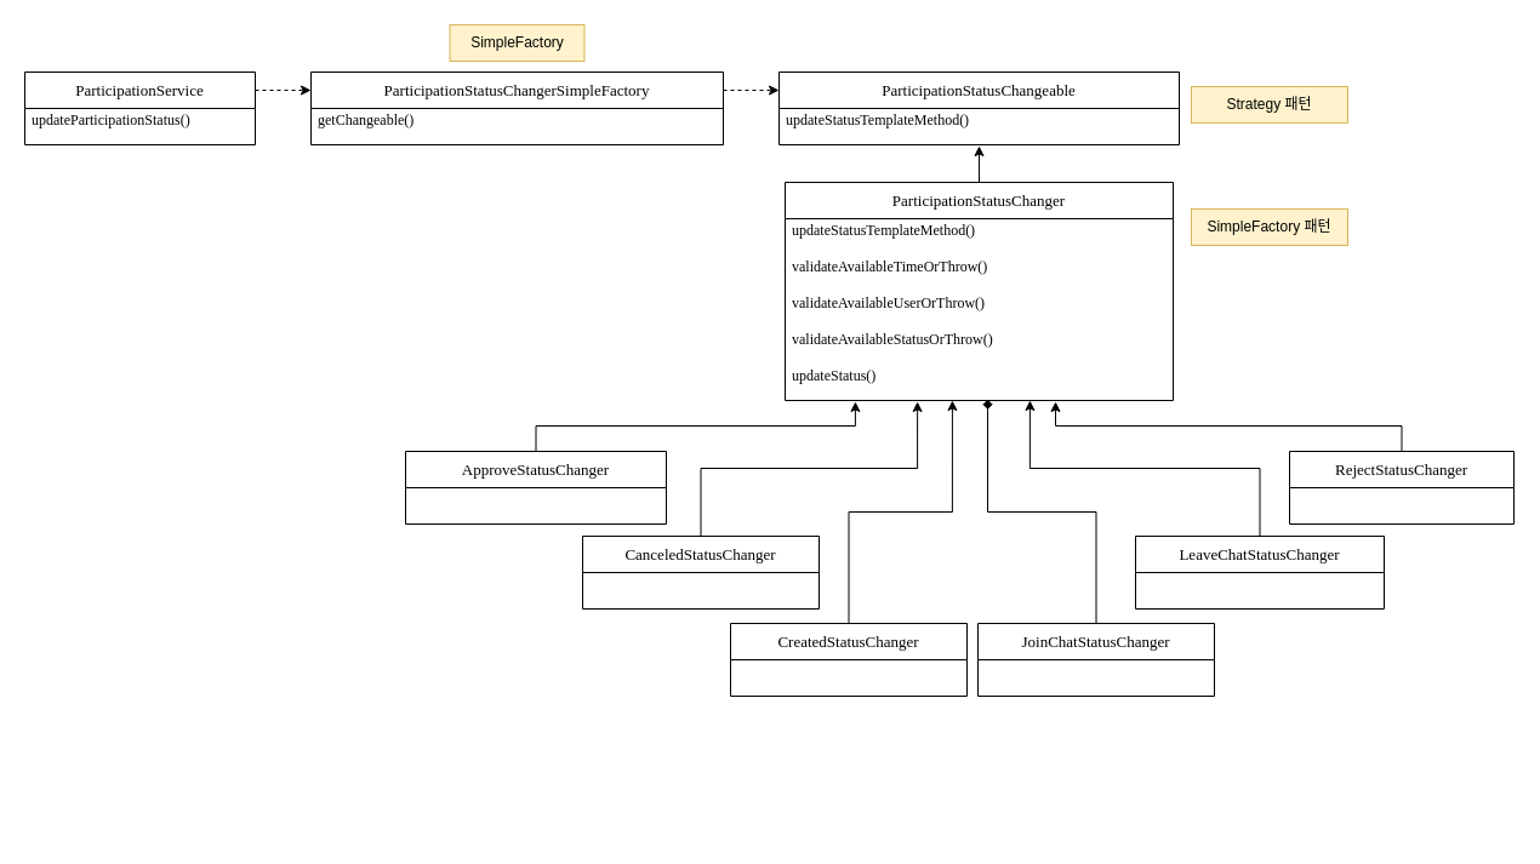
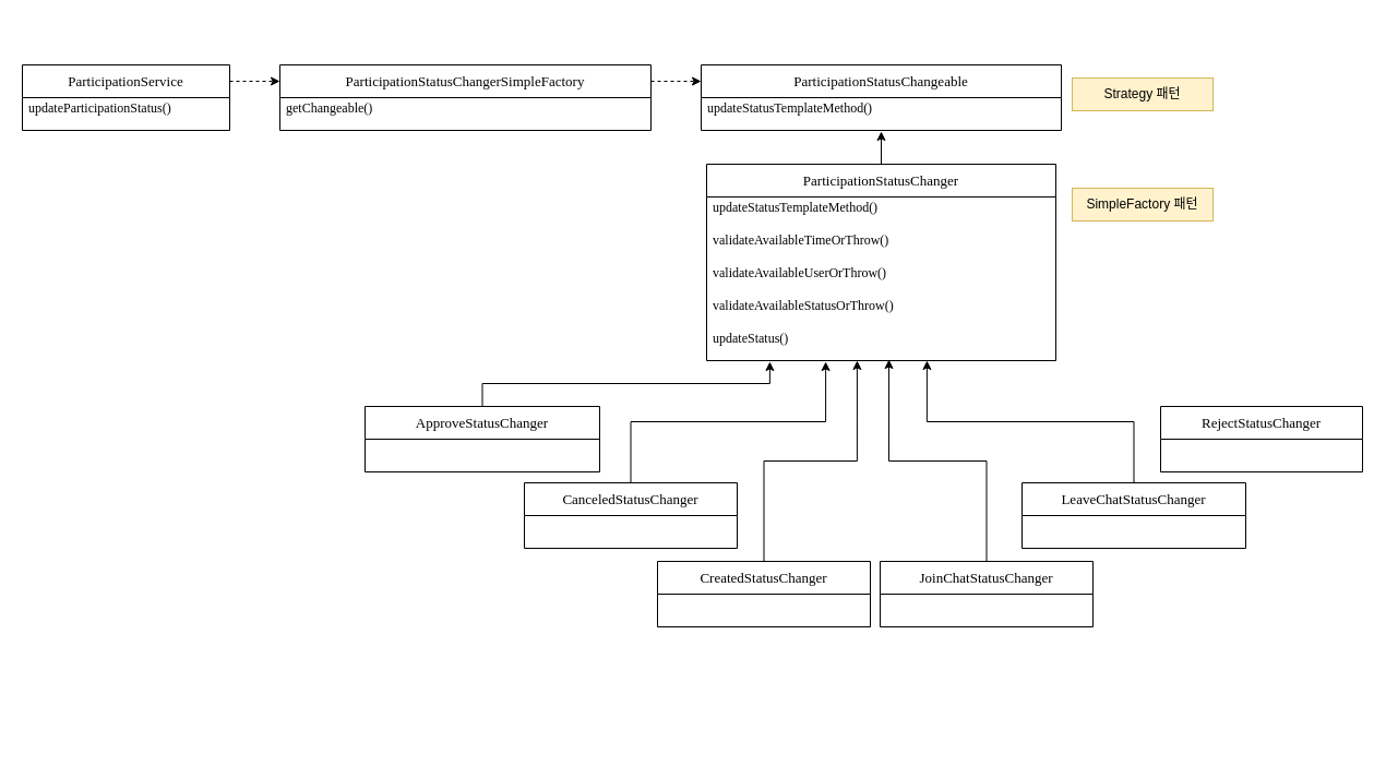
  <mxCell id="0" />
  <mxCell id="1" parent="0" />
  <mxCell id="2" style="edgeStyle=orthogonalEdgeStyle;rounded=0;orthogonalLoop=1;jettySize=auto;html=1;exitX=1;exitY=0.25;exitDx=0;exitDy=0;entryX=0;entryY=0.25;entryDx=0;entryDy=0;dashed=1;" edge="1" parent="1" source="3" target="6"><mxGeometry relative="1" as="geometry" /></mxCell>
  <mxCell id="3" value="&lt;div style=&quot;font-size: 13px;&quot;&gt;&lt;div style=&quot;font-size: 13px;&quot;&gt;ParticipationService&lt;/div&gt;&lt;/div&gt;" style="swimlane;fontStyle=0;childLayout=stackLayout;horizontal=1;startSize=30;horizontalStack=0;resizeParent=1;resizeParentMax=0;resizeLast=0;collapsible=1;marginBottom=0;whiteSpace=wrap;html=1;fontColor=default;labelBackgroundColor=none;fontSize=13;fontFamily=Verdana;" vertex="1" parent="1"><mxGeometry x="20" y="59" width="190" height="60" as="geometry" /></mxCell>
  <mxCell id="4" value="updateParticipationStatus()&lt;div style=&quot;padding: 0px; margin: 0px;&quot;&gt;&lt;br style=&quot;padding: 0px; margin: 0px; text-wrap: nowrap;&quot;&gt;&lt;/div&gt;" style="text;strokeColor=none;fillColor=none;align=left;verticalAlign=middle;spacingLeft=4;spacingRight=4;overflow=hidden;points=[[0,0.5],[1,0.5]];portConstraint=eastwest;rotatable=0;whiteSpace=wrap;html=1;fontFamily=Verdana;" vertex="1" parent="3"><mxGeometry y="30" width="190" height="30" as="geometry" /></mxCell>
  <mxCell id="5" style="edgeStyle=orthogonalEdgeStyle;rounded=0;orthogonalLoop=1;jettySize=auto;html=1;exitX=1;exitY=0.25;exitDx=0;exitDy=0;entryX=0;entryY=0.25;entryDx=0;entryDy=0;dashed=1;" edge="1" parent="1" source="6" target="8"><mxGeometry relative="1" as="geometry" /></mxCell>
  <mxCell id="6" value="&lt;div style=&quot;font-size: 13px;&quot;&gt;&lt;div style=&quot;font-size: 13px;&quot;&gt;&lt;div style=&quot;font-size: 13px;&quot;&gt;ParticipationStatusChangerSimpleFactory&lt;/div&gt;&lt;/div&gt;&lt;/div&gt;" style="swimlane;fontStyle=0;childLayout=stackLayout;horizontal=1;startSize=30;horizontalStack=0;resizeParent=1;resizeParentMax=0;resizeLast=0;collapsible=1;marginBottom=0;whiteSpace=wrap;html=1;labelBackgroundColor=none;fontColor=default;fontSize=13;fontFamily=Verdana;" vertex="1" parent="1"><mxGeometry x="256" y="59" width="340" height="60" as="geometry" /></mxCell>
  <mxCell id="7" value="getChangeable()&lt;div style=&quot;padding: 0px; margin: 0px;&quot;&gt;&lt;br style=&quot;padding: 0px; margin: 0px; text-wrap: nowrap;&quot;&gt;&lt;/div&gt;" style="text;strokeColor=none;fillColor=none;align=left;verticalAlign=middle;spacingLeft=4;spacingRight=4;overflow=hidden;points=[[0,0.5],[1,0.5]];portConstraint=eastwest;rotatable=0;whiteSpace=wrap;html=1;fontFamily=Verdana;" vertex="1" parent="6"><mxGeometry y="30" width="340" height="30" as="geometry" /></mxCell>
  <mxCell id="8" value="&lt;div style=&quot;font-size: 13px;&quot;&gt;&lt;div style=&quot;font-size: 13px;&quot;&gt;&lt;div style=&quot;font-size: 13px;&quot;&gt;ParticipationStatusChangeable&lt;/div&gt;&lt;/div&gt;&lt;/div&gt;" style="swimlane;fontStyle=0;childLayout=stackLayout;horizontal=1;startSize=30;horizontalStack=0;resizeParent=1;resizeParentMax=0;resizeLast=0;collapsible=1;marginBottom=0;whiteSpace=wrap;html=1;labelBackgroundColor=none;fontColor=default;fontSize=13;fontFamily=Verdana;" vertex="1" parent="1"><mxGeometry x="642" y="59" width="330" height="60" as="geometry" /></mxCell>
  <mxCell id="9" value="updateStatusTemplateMethod()&lt;div style=&quot;padding: 0px; margin: 0px;&quot;&gt;&lt;br style=&quot;padding: 0px; margin: 0px; text-wrap: nowrap;&quot;&gt;&lt;/div&gt;" style="text;strokeColor=none;fillColor=none;align=left;verticalAlign=middle;spacingLeft=4;spacingRight=4;overflow=hidden;points=[[0,0.5],[1,0.5]];portConstraint=eastwest;rotatable=0;whiteSpace=wrap;html=1;fontFamily=Verdana;" vertex="1" parent="8"><mxGeometry y="30" width="330" height="30" as="geometry" /></mxCell>
  <mxCell id="10" value="&lt;div style=&quot;font-size: 13px;&quot;&gt;&lt;div style=&quot;font-size: 13px;&quot;&gt;&lt;div style=&quot;font-size: 13px;&quot;&gt;ParticipationStatusChanger&lt;/div&gt;&lt;/div&gt;&lt;/div&gt;" style="swimlane;fontStyle=0;childLayout=stackLayout;horizontal=1;startSize=30;horizontalStack=0;resizeParent=1;resizeParentMax=0;resizeLast=0;collapsible=1;marginBottom=0;whiteSpace=wrap;html=1;labelBackgroundColor=none;fontColor=default;fontSize=13;fontFamily=Verdana;" vertex="1" parent="1"><mxGeometry x="647" y="150" width="320" height="180" as="geometry" /></mxCell>
  <mxCell id="11" value="&lt;div style=&quot;padding: 0px; margin: 0px;&quot;&gt;updateStatusTemplateMethod()&lt;div style=&quot;padding: 0px; margin: 0px;&quot;&gt;&lt;br style=&quot;text-wrap: nowrap; padding: 0px; margin: 0px;&quot;&gt;&lt;/div&gt;&lt;/div&gt;" style="text;strokeColor=none;fillColor=none;align=left;verticalAlign=middle;spacingLeft=4;spacingRight=4;overflow=hidden;points=[[0,0.5],[1,0.5]];portConstraint=eastwest;rotatable=0;whiteSpace=wrap;html=1;fontFamily=Verdana;" vertex="1" parent="10"><mxGeometry y="30" width="320" height="30" as="geometry" /></mxCell>
  <mxCell id="12" value="validateAvailableTimeOrThrow()&lt;div style=&quot;padding: 0px; margin: 0px;&quot;&gt;&lt;br style=&quot;padding: 0px; margin: 0px; text-wrap: nowrap;&quot;&gt;&lt;/div&gt;" style="text;strokeColor=none;fillColor=none;align=left;verticalAlign=middle;spacingLeft=4;spacingRight=4;overflow=hidden;points=[[0,0.5],[1,0.5]];portConstraint=eastwest;rotatable=0;whiteSpace=wrap;html=1;fontFamily=Verdana;" vertex="1" parent="10"><mxGeometry y="60" width="320" height="30" as="geometry" /></mxCell>
  <mxCell id="13" value="validateAvailableUserOrThrow()&lt;div style=&quot;padding: 0px; margin: 0px;&quot;&gt;&lt;br style=&quot;padding: 0px; margin: 0px; text-wrap: nowrap;&quot;&gt;&lt;/div&gt;" style="text;strokeColor=none;fillColor=none;align=left;verticalAlign=middle;spacingLeft=4;spacingRight=4;overflow=hidden;points=[[0,0.5],[1,0.5]];portConstraint=eastwest;rotatable=0;whiteSpace=wrap;html=1;fontFamily=Verdana;" vertex="1" parent="10"><mxGeometry y="90" width="320" height="30" as="geometry" /></mxCell>
  <mxCell id="14" value="validateAvailableStatusOrThrow()&lt;div style=&quot;padding: 0px; margin: 0px;&quot;&gt;&lt;br style=&quot;padding: 0px; margin: 0px; text-wrap: nowrap;&quot;&gt;&lt;/div&gt;" style="text;strokeColor=none;fillColor=none;align=left;verticalAlign=middle;spacingLeft=4;spacingRight=4;overflow=hidden;points=[[0,0.5],[1,0.5]];portConstraint=eastwest;rotatable=0;whiteSpace=wrap;html=1;fontFamily=Verdana;" vertex="1" parent="10"><mxGeometry y="120" width="320" height="30" as="geometry" /></mxCell>
  <mxCell id="15" value="updateStatus()&lt;div style=&quot;padding: 0px; margin: 0px;&quot;&gt;&lt;br style=&quot;padding: 0px; margin: 0px; text-wrap: nowrap;&quot;&gt;&lt;/div&gt;" style="text;strokeColor=none;fillColor=none;align=left;verticalAlign=middle;spacingLeft=4;spacingRight=4;overflow=hidden;points=[[0,0.5],[1,0.5]];portConstraint=eastwest;rotatable=0;whiteSpace=wrap;html=1;fontFamily=Verdana;" vertex="1" parent="10"><mxGeometry y="150" width="320" height="30" as="geometry" /></mxCell>
  <mxCell id="16" value="&lt;div style=&quot;font-size: 13px;&quot;&gt;&lt;div style=&quot;font-size: 13px;&quot;&gt;&lt;div style=&quot;font-size: 13px;&quot;&gt;ApproveStatusChanger&lt;/div&gt;&lt;/div&gt;&lt;/div&gt;" style="swimlane;fontStyle=0;childLayout=stackLayout;horizontal=1;startSize=30;horizontalStack=0;resizeParent=1;resizeParentMax=0;resizeLast=0;collapsible=1;marginBottom=0;whiteSpace=wrap;html=1;labelBackgroundColor=none;fontColor=default;fontSize=13;fontFamily=Verdana;" vertex="1" parent="1"><mxGeometry x="334" y="372" width="215" height="60" as="geometry" /></mxCell>
  <mxCell id="17" value="&lt;div style=&quot;padding: 0px; margin: 0px;&quot;&gt;&lt;br style=&quot;padding: 0px; margin: 0px; text-wrap: nowrap;&quot;&gt;&lt;/div&gt;" style="text;strokeColor=none;fillColor=none;align=left;verticalAlign=middle;spacingLeft=4;spacingRight=4;overflow=hidden;points=[[0,0.5],[1,0.5]];portConstraint=eastwest;rotatable=0;whiteSpace=wrap;html=1;fontFamily=Verdana;" vertex="1" parent="16"><mxGeometry y="30" width="215" height="30" as="geometry" /></mxCell>
  <mxCell id="18" value="&lt;div style=&quot;font-size: 13px;&quot;&gt;&lt;div style=&quot;font-size: 13px;&quot;&gt;&lt;div style=&quot;font-size: 13px;&quot;&gt;CanceledStatusChanger&lt;/div&gt;&lt;/div&gt;&lt;/div&gt;" style="swimlane;fontStyle=0;childLayout=stackLayout;horizontal=1;startSize=30;horizontalStack=0;resizeParent=1;resizeParentMax=0;resizeLast=0;collapsible=1;marginBottom=0;whiteSpace=wrap;html=1;labelBackgroundColor=none;fontColor=default;fontSize=13;fontFamily=Verdana;" vertex="1" parent="1"><mxGeometry x="480" y="442" width="195" height="60" as="geometry" /></mxCell>
  <mxCell id="19" value="&lt;div style=&quot;padding: 0px; margin: 0px;&quot;&gt;&lt;br style=&quot;padding: 0px; margin: 0px; text-wrap: nowrap;&quot;&gt;&lt;/div&gt;" style="text;strokeColor=none;fillColor=none;align=left;verticalAlign=middle;spacingLeft=4;spacingRight=4;overflow=hidden;points=[[0,0.5],[1,0.5]];portConstraint=eastwest;rotatable=0;whiteSpace=wrap;html=1;fontFamily=Verdana;" vertex="1" parent="18"><mxGeometry y="30" width="195" height="30" as="geometry" /></mxCell>
  <mxCell id="20" value="&lt;div style=&quot;font-size: 13px;&quot;&gt;&lt;div style=&quot;font-size: 13px;&quot;&gt;&lt;div style=&quot;font-size: 13px;&quot;&gt;JoinChatStatusChanger&lt;/div&gt;&lt;/div&gt;&lt;/div&gt;" style="swimlane;fontStyle=0;childLayout=stackLayout;horizontal=1;startSize=30;horizontalStack=0;resizeParent=1;resizeParentMax=0;resizeLast=0;collapsible=1;marginBottom=0;whiteSpace=wrap;html=1;labelBackgroundColor=none;fontColor=default;fontSize=13;fontFamily=Verdana;" vertex="1" parent="1"><mxGeometry x="806" y="514" width="195" height="60" as="geometry" /></mxCell>
  <mxCell id="21" value="&lt;div style=&quot;font-size: 13px;&quot;&gt;&lt;div style=&quot;font-size: 13px;&quot;&gt;&lt;div style=&quot;font-size: 13px;&quot;&gt;LeaveChatStatusChanger&lt;/div&gt;&lt;/div&gt;&lt;/div&gt;" style="swimlane;fontStyle=0;childLayout=stackLayout;horizontal=1;startSize=30;horizontalStack=0;resizeParent=1;resizeParentMax=0;resizeLast=0;collapsible=1;marginBottom=0;whiteSpace=wrap;html=1;labelBackgroundColor=none;fontColor=default;fontSize=13;fontFamily=Verdana;" vertex="1" parent="1"><mxGeometry x="936" y="442" width="205" height="60" as="geometry" /></mxCell>
  <mxCell id="22" value="&lt;div style=&quot;padding: 0px; margin: 0px;&quot;&gt;&lt;br style=&quot;padding: 0px; margin: 0px; text-wrap: nowrap;&quot;&gt;&lt;/div&gt;" style="text;strokeColor=none;fillColor=none;align=left;verticalAlign=middle;spacingLeft=4;spacingRight=4;overflow=hidden;points=[[0,0.5],[1,0.5]];portConstraint=eastwest;rotatable=0;whiteSpace=wrap;html=1;fontFamily=Verdana;" vertex="1" parent="21"><mxGeometry y="30" width="205" height="30" as="geometry" /></mxCell>
  <mxCell id="23" value="&lt;div style=&quot;font-size: 13px;&quot;&gt;&lt;div style=&quot;font-size: 13px;&quot;&gt;&lt;div style=&quot;font-size: 13px;&quot;&gt;RejectStatusChanger&lt;/div&gt;&lt;/div&gt;&lt;/div&gt;" style="swimlane;fontStyle=0;childLayout=stackLayout;horizontal=1;startSize=30;horizontalStack=0;resizeParent=1;resizeParentMax=0;resizeLast=0;collapsible=1;marginBottom=0;whiteSpace=wrap;html=1;labelBackgroundColor=none;fontColor=default;fontSize=13;fontFamily=Verdana;" vertex="1" parent="1"><mxGeometry x="1063" y="372" width="185" height="60" as="geometry" /></mxCell>
  <mxCell id="24" value="&lt;div style=&quot;padding: 0px; margin: 0px;&quot;&gt;&lt;br style=&quot;padding: 0px; margin: 0px; text-wrap: nowrap;&quot;&gt;&lt;/div&gt;" style="text;strokeColor=none;fillColor=none;align=left;verticalAlign=middle;spacingLeft=4;spacingRight=4;overflow=hidden;points=[[0,0.5],[1,0.5]];portConstraint=eastwest;rotatable=0;whiteSpace=wrap;html=1;fontFamily=Verdana;" vertex="1" parent="23"><mxGeometry y="30" width="185" height="30" as="geometry" /></mxCell>
  <mxCell id="25" style="edgeStyle=orthogonalEdgeStyle;rounded=0;orthogonalLoop=1;jettySize=auto;html=1;exitX=0.5;exitY=0;exitDx=0;exitDy=0;entryX=0.5;entryY=1.033;entryDx=0;entryDy=0;entryPerimeter=0;" edge="1" parent="1" source="10" target="9"><mxGeometry relative="1" as="geometry" /></mxCell>
  <mxCell id="26" style="edgeStyle=orthogonalEdgeStyle;rounded=0;orthogonalLoop=1;jettySize=auto;html=1;entryX=0.631;entryY=1;entryDx=0;entryDy=0;entryPerimeter=0;" edge="1" parent="1" source="21" target="15"><mxGeometry relative="1" as="geometry" /></mxCell>
- <mxCell id="27" style="edgeStyle=orthogonalEdgeStyle;rounded=0;orthogonalLoop=1;jettySize=auto;html=1;exitX=0.5;exitY=0;exitDx=0;exitDy=0;entryX=0.697;entryY=1.033;entryDx=0;entryDy=0;entryPerimeter=0;" edge="1" parent="1" source="23" target="15"><mxGeometry relative="1" as="geometry" /></mxCell>
  <mxCell id="28" value="&lt;div style=&quot;font-size: 13px;&quot;&gt;&lt;div style=&quot;font-size: 13px;&quot;&gt;&lt;div style=&quot;font-size: 13px;&quot;&gt;CreatedStatusChanger&lt;/div&gt;&lt;/div&gt;&lt;/div&gt;" style="swimlane;fontStyle=0;childLayout=stackLayout;horizontal=1;startSize=30;horizontalStack=0;resizeParent=1;resizeParentMax=0;resizeLast=0;collapsible=1;marginBottom=0;whiteSpace=wrap;html=1;labelBackgroundColor=none;fontColor=default;fontSize=13;fontFamily=Verdana;" vertex="1" parent="1"><mxGeometry x="602" y="514" width="195" height="60" as="geometry" /></mxCell>
  <mxCell id="29" value="&lt;div style=&quot;padding: 0px; margin: 0px;&quot;&gt;&lt;br style=&quot;padding: 0px; margin: 0px; text-wrap: nowrap;&quot;&gt;&lt;/div&gt;" style="text;strokeColor=none;fillColor=none;align=left;verticalAlign=middle;spacingLeft=4;spacingRight=4;overflow=hidden;points=[[0,0.5],[1,0.5]];portConstraint=eastwest;rotatable=0;whiteSpace=wrap;html=1;fontFamily=Verdana;" vertex="1" parent="28"><mxGeometry y="30" width="195" height="30" as="geometry" /></mxCell>
  <mxCell id="30" value="&lt;div style=&quot;padding: 0px; margin: 0px;&quot;&gt;&lt;br style=&quot;padding: 0px; margin: 0px; text-wrap: nowrap;&quot;&gt;&lt;/div&gt;" style="text;strokeColor=none;fillColor=none;align=left;verticalAlign=middle;spacingLeft=4;spacingRight=4;overflow=hidden;points=[[0,0.5],[1,0.5]];portConstraint=eastwest;rotatable=0;whiteSpace=wrap;html=1;fontFamily=Verdana;" vertex="1" parent="1"><mxGeometry x="632" y="661" width="250" height="30" as="geometry" /></mxCell>
  <mxCell id="31" style="edgeStyle=orthogonalEdgeStyle;rounded=0;orthogonalLoop=1;jettySize=auto;html=1;entryX=0.431;entryY=1;entryDx=0;entryDy=0;entryPerimeter=0;" edge="1" parent="1" source="28" target="15"><mxGeometry relative="1" as="geometry" /></mxCell>
- <mxCell id="32" style="edgeStyle=orthogonalEdgeStyle;rounded=0;orthogonalLoop=1;jettySize=auto;html=1;entryX=0.522;entryY=0.967;entryDx=0;entryDy=0;entryPerimeter=0;endArrow=diamond;" edge="1" parent="1" source="20" target="15"><mxGeometry relative="1" as="geometry" /></mxCell>
+ <mxCell id="32" style="edgeStyle=orthogonalEdgeStyle;rounded=0;orthogonalLoop=1;jettySize=auto;html=1;entryX=0.522;entryY=0.967;entryDx=0;entryDy=0;entryPerimeter=0;" edge="1" parent="1" source="20" target="15"><mxGeometry relative="1" as="geometry" /></mxCell>
  <mxCell id="33" style="edgeStyle=orthogonalEdgeStyle;rounded=0;orthogonalLoop=1;jettySize=auto;html=1;exitX=0.5;exitY=0;exitDx=0;exitDy=0;entryX=0.341;entryY=1.033;entryDx=0;entryDy=0;entryPerimeter=0;" edge="1" parent="1" source="18" target="15"><mxGeometry relative="1" as="geometry" /></mxCell>
  <mxCell id="34" style="edgeStyle=orthogonalEdgeStyle;rounded=0;orthogonalLoop=1;jettySize=auto;html=1;exitX=0.5;exitY=0;exitDx=0;exitDy=0;entryX=0.181;entryY=1.033;entryDx=0;entryDy=0;entryPerimeter=0;" edge="1" parent="1" source="16" target="15"><mxGeometry relative="1" as="geometry" /></mxCell>
- <mxCell id="35" value="SimpleFactory" style="text;html=1;align=center;verticalAlign=middle;whiteSpace=wrap;rounded=0;fillColor=#fff2cc;strokeColor=#d6b656;" vertex="1" parent="1"><mxGeometry x="370.5" y="20" width="111" height="30" as="geometry" /></mxCell>
  <mxCell id="36" value="Strategy 패턴" style="text;html=1;align=center;verticalAlign=middle;whiteSpace=wrap;rounded=0;fillColor=#fff2cc;strokeColor=#d6b656;" vertex="1" parent="1"><mxGeometry x="982" y="71" width="129" height="30" as="geometry" /></mxCell>
  <mxCell id="37" value="SimpleFactory 패턴" style="text;html=1;align=center;verticalAlign=middle;whiteSpace=wrap;rounded=0;fillColor=#fff2cc;strokeColor=#d6b656;" vertex="1" parent="1"><mxGeometry x="982" y="172" width="129" height="30" as="geometry" /></mxCell>
